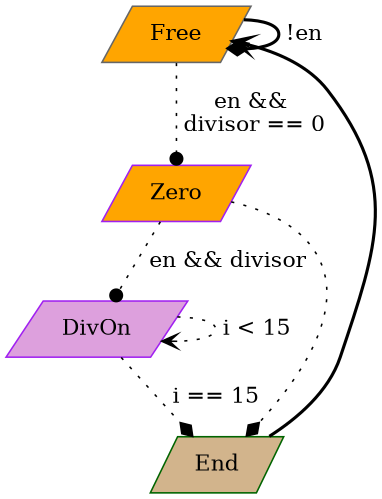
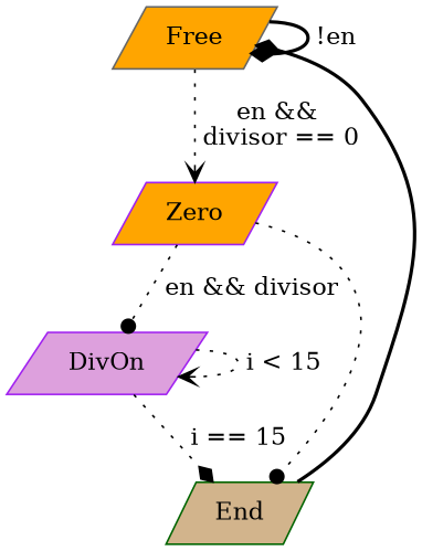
  digraph {
    node [color=purple fillcolor=orange shape=parallelogram style=filled]
    edge [arrowhead=diamond style=dotted]
    Free [color=gray40]
    Zero
    DivOn [fillcolor=plum]
    End [color=darkgreen fillcolor=tan]
    Free -> Free [label=" !en" style=bold]
-   Free -> Zero [arrowhead=dot label="en &&\n divisor == 0"]
+   Free -> Zero [arrowhead=vee label="en &&\n divisor == 0"]
    Zero -> DivOn [arrowhead=dot label=" en && divisor"]
-   Zero -> End
+   Zero -> End [arrowhead=dot]
    DivOn -> DivOn [arrowhead=vee label=" i < 15"]
    DivOn -> End [label=" i == 15"]
-   End -> Free [arrowhead=vee constraint=false style=bold]
+   End -> Free [constraint=false style=bold]
  }
